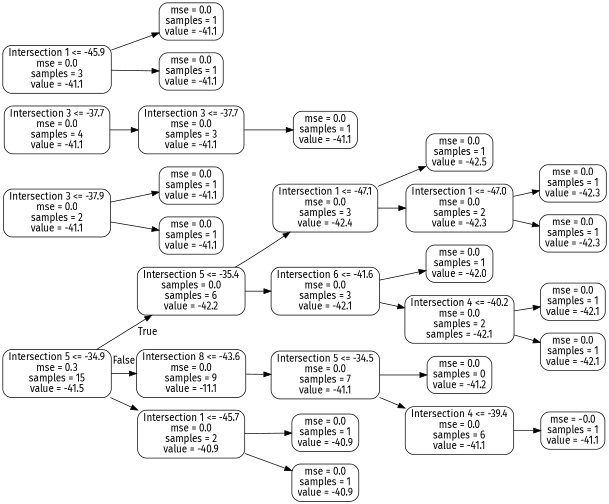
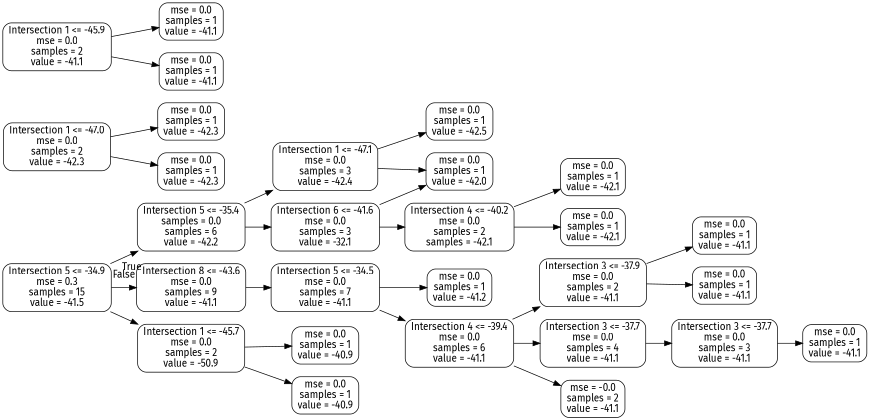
  digraph {
    fontname="Fira Sans"
    rankdir=LR
    node [color=black fontname="Fira Sans" shape=box style=rounded]
    edge [fontname="Fira Sans"]
    n1 [label="Intersection 5 <= -34.9\nmse = 0.3\nsamples = 15\nvalue = -41.5"]
    n2 [label="Intersection 5 <= -35.4\nsamples = 0.0\nsamples = 6\nvalue = -42.2"]
-   n3 [label="Intersection 8 <= -43.6\nmse = 0.0\nsamples = 9\nvalue = -11.1"]
-   n4 [label="Intersection 1 <= -45.7\nmse = 0.0\nsamples = 2\nvalue = -40.9"]
+   n3 [label="Intersection 8 <= -43.6\nmse = 0.0\nsamples = 9\nvalue = -41.1"]
+   n4 [label="Intersection 1 <= -45.7\nmse = 0.0\nsamples = 2\nvalue = -50.9"]
    n5 [label="Intersection 1 <= -47.1\nmse = 0.0\nsamples = 3\nvalue = -42.4"]
-   n6 [label="Intersection 6 <= -41.6\nmse = 0.0\nsamples = 3\nvalue = -42.1"]
+   n6 [label="Intersection 6 <= -41.6\nmse = 0.0\nsamples = 3\nvalue = -32.1"]
    n7 [label="Intersection 5 <= -34.5\nmse = 0.0\nsamples = 7\nvalue = -41.1"]
    n8 [label="mse = 0.0\nsamples = 1\nvalue = -42.5"]
    n9 [label="Intersection 1 <= -47.0\nmse = 0.0\nsamples = 2\nvalue = -42.3"]
    n10 [label="mse = 0.0\nsamples = 1\nvalue = -42.0"]
    n11 [label="Intersection 4 <= -40.2\nmse = 0.0\nsamples = 2\nsamples = -42.1"]
    n12 [label="mse = 0.0\nsamples = 1\nvalue = -42.3"]
    n13 [label="mse = 0.0\nsamples = 1\nvalue = -42.3"]
    n14 [label="mse = 0.0\nsamples = 1\nvalue = -42.1"]
    n15 [label="mse = 0.0\nsamples = 1\nvalue = -42.1"]
-   n16 [label="mse = 0.0\nsamples = 0\nvalue = -41.2"]
+   n16 [label="mse = 0.0\nsamples = 1\nvalue = -41.2"]
    n17 [label="Intersection 4 <= -39.4\nmse = 0.0\nsamples = 6\nvalue = -41.1"]
    n18 [label="mse = 0.0\nsamples = 1\nvalue = -40.9"]
    n19 [label="mse = 0.0\nsamples = 1\nvalue = -40.9"]
    n20 [label="Intersection 3 <= -37.9\nmse = 0.0\nsamples = 2\nvalue = -41.1"]
    n21 [label="Intersection 3 <= -37.7\nmse = 0.0\nsamples = 4\nvalue = -41.1"]
-   n22 [label="mse = -0.0\nsamples = 1\nvalue = -41.1"]
+   n22 [label="mse = -0.0\nsamples = 2\nvalue = -41.1"]
    n23 [label="mse = 0.0\nsamples = 1\nvalue = -41.1"]
    n24 [label="mse = 0.0\nsamples = 1\nvalue = -41.1"]
    n25 [label="Intersection 3 <= -37.7\nmse = 0.0\nsamples = 3\nvalue = -41.1"]
    n26 [label="mse = 0.0\nsamples = 1\nvalue = -41.1"]
-   n27 [label="Intersection 1 <= -45.9\nmse = 0.0\nsamples = 3\nvalue = -41.1"]
+   n27 [label="Intersection 1 <= -45.9\nmse = 0.0\nsamples = 2\nvalue = -41.1"]
    n28 [label="mse = 0.0\nsamples = 1\nvalue = -41.1"]
    n29 [label="mse = 0.0\nsamples = 1\nvalue = -41.1"]
    n1 -> n2 [headlabel=True labelangle=45 labeldistance=2.5]
    n1 -> n3 [headlabel=False labelangle=-45 labeldistance=2.5]
    n1 -> n4
    n2 -> n5
    n2 -> n6
    n3 -> n7
    n4 -> n18
    n4 -> n19
    n5 -> n8
-   n5 -> n9
+   n5 -> n10
    n6 -> n10
    n6 -> n11
    n7 -> n16
    n7 -> n17
    n9 -> n12
    n9 -> n13
    n11 -> n14
    n11 -> n15
+   n17 -> n20
+   n17 -> n21
    n17 -> n22
    n20 -> n23
    n20 -> n24
    n21 -> n25
    n25 -> n26
    n27 -> n28
    n27 -> n29
  }
